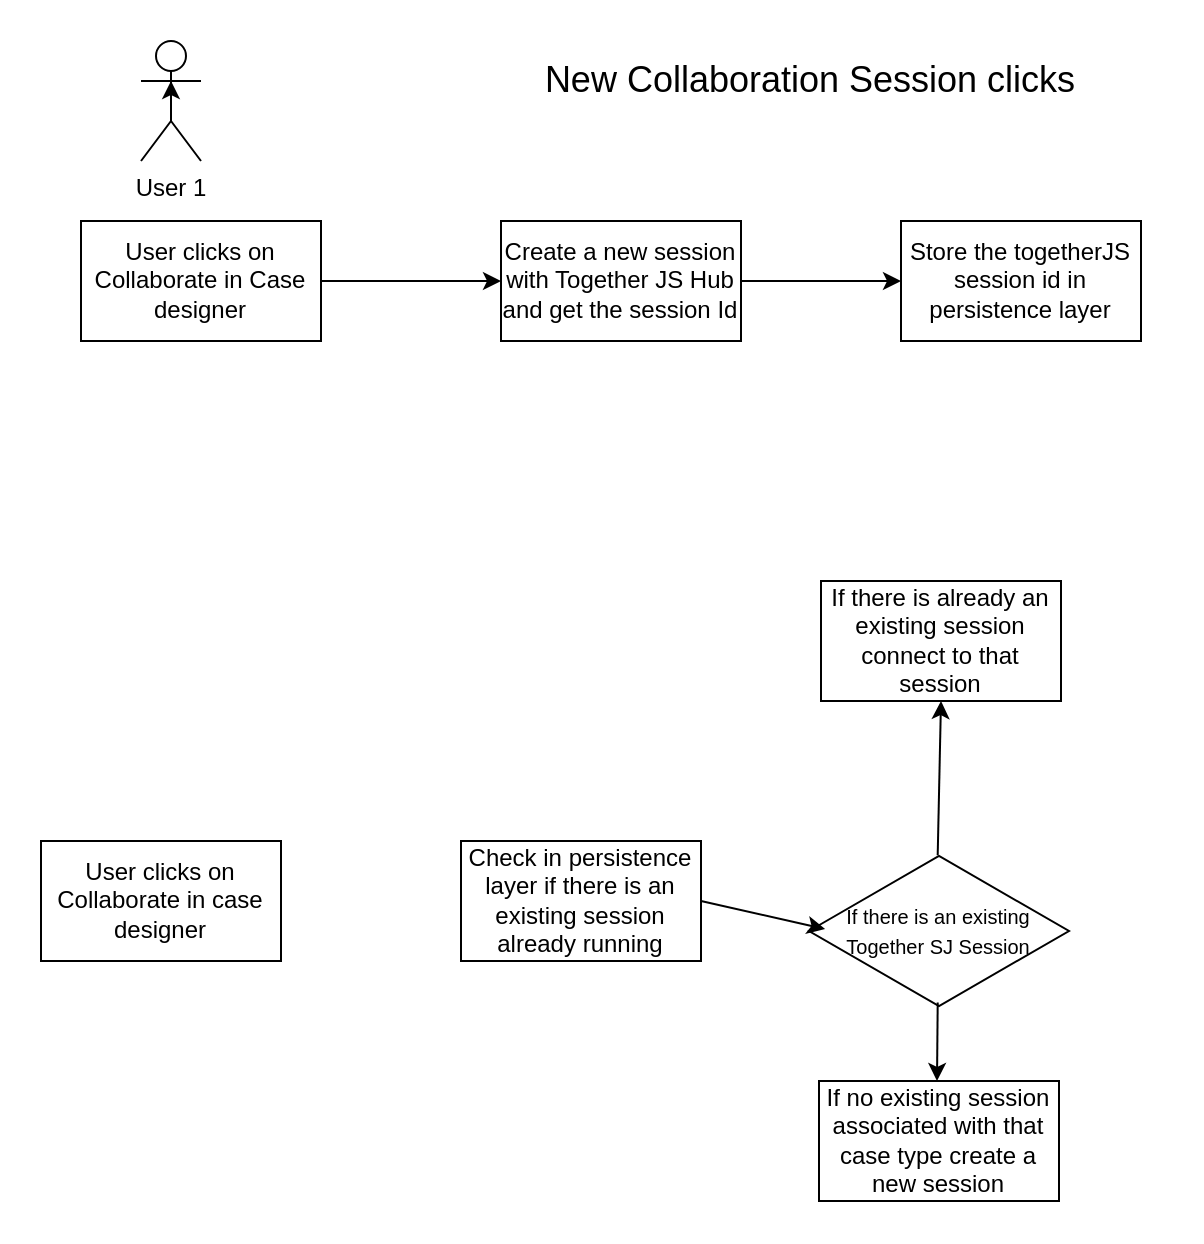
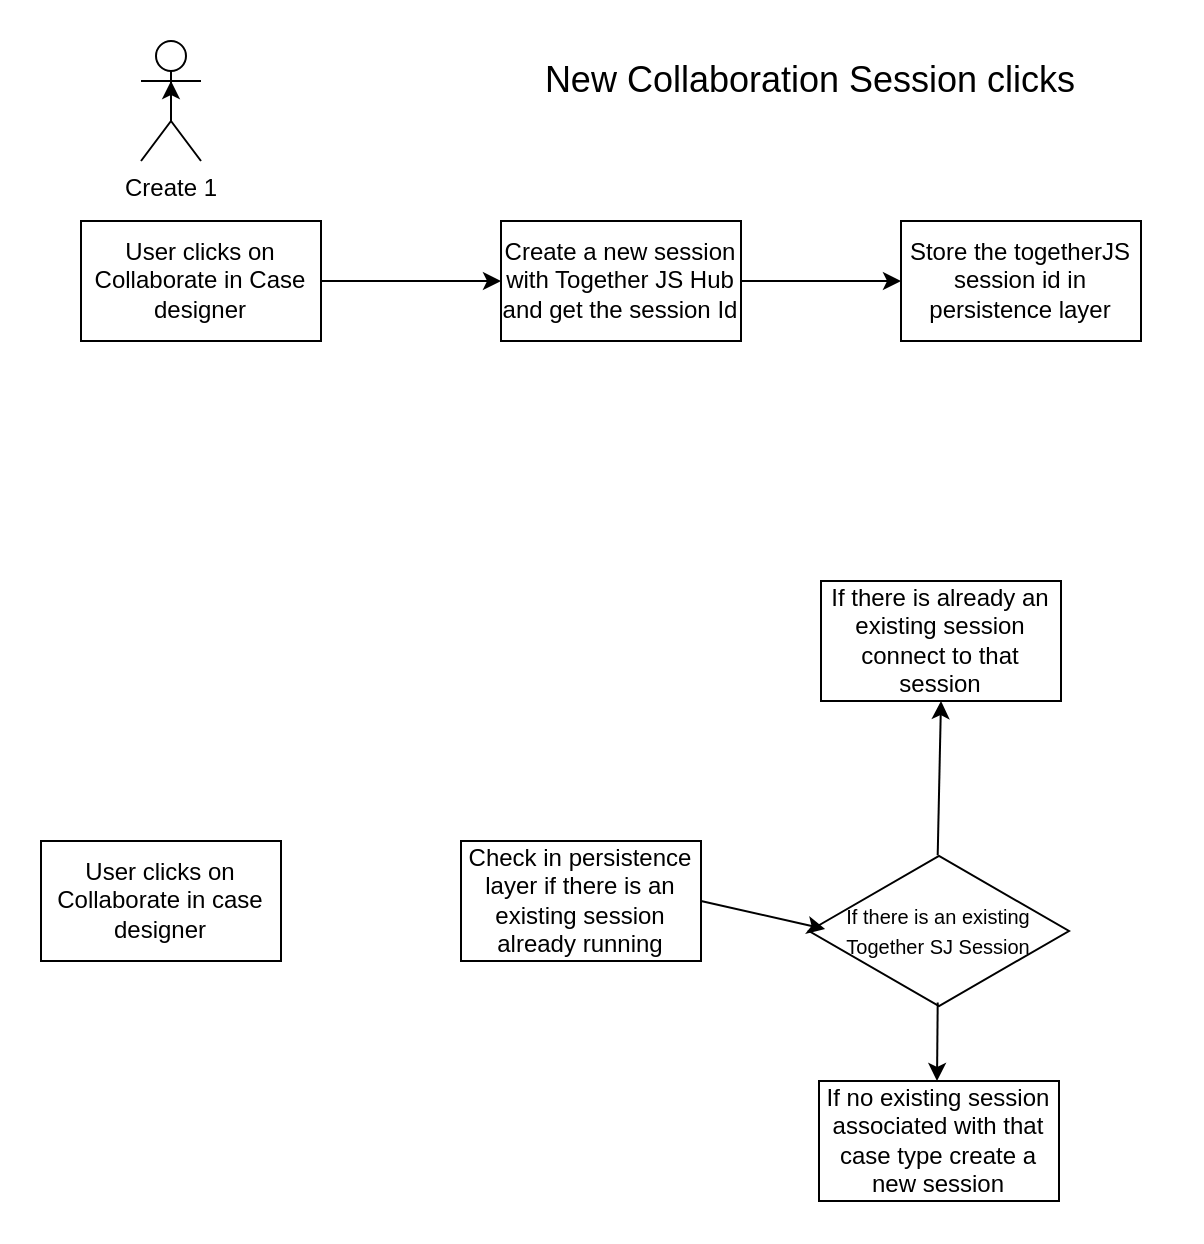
  <mxCell id="0" />
  <mxCell id="1" parent="0" />
  <mxCell id="2" value="User clicks on Collaborate in Case designer" style="rounded=0;whiteSpace=wrap;html=1;" vertex="1" parent="1"><mxGeometry x="40" y="110" width="120" height="60" as="geometry" /></mxCell>
  <mxCell id="3" value="Create a new session with Together JS Hub and get the session Id" style="rounded=0;whiteSpace=wrap;html=1;" vertex="1" parent="1"><mxGeometry x="250" y="110" width="120" height="60" as="geometry" /></mxCell>
  <mxCell id="4" value="" style="endArrow=classic;html=1;entryX=0;entryY=0.5;entryDx=0;entryDy=0;exitX=1;exitY=0.5;exitDx=0;exitDy=0;" edge="1" parent="1" source="2" target="3"><mxGeometry width="50" height="50" relative="1" as="geometry"><mxPoint x="160" y="150" as="sourcePoint" /><mxPoint x="210" y="100" as="targetPoint" /></mxGeometry></mxCell>
  <mxCell id="5" value="Store the togetherJS session id in persistence layer" style="rounded=0;whiteSpace=wrap;html=1;" vertex="1" parent="1"><mxGeometry x="450" y="110" width="120" height="60" as="geometry" /></mxCell>
  <mxCell id="6" value="" style="endArrow=classic;html=1;entryX=0;entryY=0.5;entryDx=0;entryDy=0;exitX=1;exitY=0.5;exitDx=0;exitDy=0;" edge="1" parent="1" source="3" target="5"><mxGeometry width="50" height="50" relative="1" as="geometry"><mxPoint x="370" y="150" as="sourcePoint" /><mxPoint x="420" y="100" as="targetPoint" /></mxGeometry></mxCell>
- <mxCell id="7" value="User 1" style="shape=umlActor;verticalLabelPosition=bottom;verticalAlign=top;html=1;outlineConnect=0;" vertex="1" parent="1"><mxGeometry x="70" y="20" width="30" height="60" as="geometry" /></mxCell>
+ <mxCell id="7" value="Create 1" style="shape=umlActor;verticalLabelPosition=bottom;verticalAlign=top;html=1;outlineConnect=0;" vertex="1" parent="1"><mxGeometry x="70" y="20" width="30" height="60" as="geometry" /></mxCell>
  <mxCell id="8" style="edgeStyle=orthogonalEdgeStyle;rounded=0;orthogonalLoop=1;jettySize=auto;html=1;exitX=0.5;exitY=0.5;exitDx=0;exitDy=0;exitPerimeter=0;" edge="1" parent="1" source="7"><mxGeometry relative="1" as="geometry"><mxPoint x="85" y="40" as="targetPoint" /></mxGeometry></mxCell>
  <mxCell id="9" value="&lt;font style=&quot;font-size: 18px&quot;&gt;New Collaboration Session clicks&lt;/font&gt;" style="text;html=1;strokeColor=none;fillColor=none;align=center;verticalAlign=middle;whiteSpace=wrap;rounded=0;" vertex="1" parent="1"><mxGeometry x="230" y="30" width="350" height="20" as="geometry" /></mxCell>
  <mxCell id="10" value="User clicks on Collaborate in case designer" style="rounded=0;whiteSpace=wrap;html=1;" vertex="1" parent="1"><mxGeometry x="20" y="420" width="120" height="60" as="geometry" /></mxCell>
  <mxCell id="11" value="Check in persistence layer if there is an existing session already running" style="rounded=0;whiteSpace=wrap;html=1;" vertex="1" parent="1"><mxGeometry x="230" y="420" width="120" height="60" as="geometry" /></mxCell>
  <mxCell id="12" value="If there is already an existing session connect to that session" style="rounded=0;whiteSpace=wrap;html=1;" vertex="1" parent="1"><mxGeometry x="410" y="290" width="120" height="60" as="geometry" /></mxCell>
  <mxCell id="13" value="If no existing session associated with that case type create a new session" style="rounded=0;whiteSpace=wrap;html=1;" vertex="1" parent="1"><mxGeometry x="409" y="540" width="120" height="60" as="geometry" /></mxCell>
  <mxCell id="14" value="&lt;font style=&quot;font-size: 10px&quot;&gt;If there is an existing Together SJ Session&lt;/font&gt;" style="html=1;whiteSpace=wrap;aspect=fixed;shape=isoRectangle;" vertex="1" parent="1"><mxGeometry x="404" y="426" width="130" height="78" as="geometry" /></mxCell>
  <mxCell id="15" value="" style="endArrow=classic;html=1;exitX=0.495;exitY=0.959;exitDx=0;exitDy=0;exitPerimeter=0;" edge="1" parent="1" source="14"><mxGeometry width="50" height="50" relative="1" as="geometry"><mxPoint x="430" y="515" as="sourcePoint" /><mxPoint x="468" y="540" as="targetPoint" /></mxGeometry></mxCell>
  <mxCell id="16" value="" style="endArrow=classic;html=1;exitX=0.495;exitY=0.015;exitDx=0;exitDy=0;exitPerimeter=0;entryX=0.5;entryY=1;entryDx=0;entryDy=0;" edge="1" parent="1" source="14" target="12"><mxGeometry width="50" height="50" relative="1" as="geometry"><mxPoint x="380" y="410" as="sourcePoint" /><mxPoint x="430" y="360" as="targetPoint" /></mxGeometry></mxCell>
  <mxCell id="17" value="" style="endArrow=classic;html=1;entryX=0.062;entryY=0.487;entryDx=0;entryDy=0;entryPerimeter=0;" edge="1" parent="1" target="14"><mxGeometry width="50" height="50" relative="1" as="geometry"><mxPoint x="350" y="450" as="sourcePoint" /><mxPoint x="400" y="400" as="targetPoint" /></mxGeometry></mxCell>
